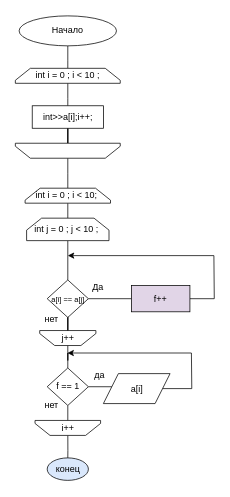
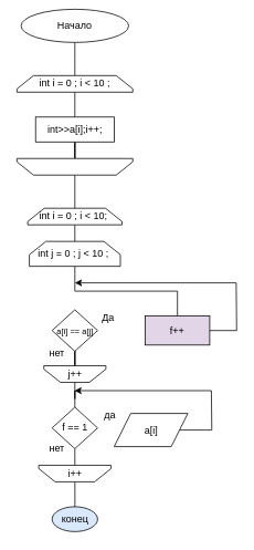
  <mxCell id="0" />
  <mxCell id="1" parent="0" />
  <mxCell id="2" value="" style="edgeStyle=orthogonalEdgeStyle;rounded=0;orthogonalLoop=1;jettySize=auto;html=1;endArrow=none;endFill=0;" parent="1" source="3" edge="1"><mxGeometry relative="1" as="geometry"><mxPoint x="90" y="90" as="targetPoint" /></mxGeometry></mxCell>
- <mxCell id="3" value="Начало" style="ellipse;whiteSpace=wrap;html=1;" parent="1" vertex="1"><mxGeometry x="25" y="20" width="130" height="40" as="geometry" /></mxCell>
+ <mxCell id="3" value="Начало" style="ellipse;whiteSpace=wrap;html=1;" parent="1" vertex="1"><mxGeometry x="25" y="10" width="130" height="40" as="geometry" /></mxCell>
  <mxCell id="4" value="" style="edgeStyle=orthogonalEdgeStyle;rounded=0;orthogonalLoop=1;jettySize=auto;html=1;endArrow=none;endFill=0;" parent="1" source="5" edge="1"><mxGeometry relative="1" as="geometry"><mxPoint x="90" y="140" as="targetPoint" /></mxGeometry></mxCell>
  <mxCell id="5" value="int i = 0 ; i &amp;lt; 10 ;" style="shape=loopLimit;whiteSpace=wrap;html=1;" parent="1" vertex="1"><mxGeometry x="20" y="90" width="140" height="20" as="geometry" /></mxCell>
  <mxCell id="6" style="edgeStyle=orthogonalEdgeStyle;rounded=0;orthogonalLoop=1;jettySize=auto;html=1;entryX=0.5;entryY=1;entryDx=0;entryDy=0;endArrow=none;endFill=0;" parent="1" source="7" target="9" edge="1"><mxGeometry relative="1" as="geometry" /></mxCell>
  <mxCell id="7" value="int&amp;gt;&amp;gt;a[i];i++;" style="whiteSpace=wrap;html=1;" parent="1" vertex="1"><mxGeometry x="42.5" y="140" width="95" height="30" as="geometry" /></mxCell>
  <mxCell id="8" style="edgeStyle=orthogonalEdgeStyle;rounded=0;orthogonalLoop=1;jettySize=auto;html=1;exitX=0.5;exitY=0;exitDx=0;exitDy=0;endArrow=none;endFill=0;" parent="1" source="9" edge="1"><mxGeometry relative="1" as="geometry"><mxPoint x="90" y="250" as="targetPoint" /></mxGeometry></mxCell>
  <mxCell id="9" value="" style="shape=loopLimit;whiteSpace=wrap;html=1;rotation=-180;" parent="1" vertex="1"><mxGeometry x="20" y="190" width="140" height="20" as="geometry" /></mxCell>
  <mxCell id="10" style="edgeStyle=orthogonalEdgeStyle;rounded=0;orthogonalLoop=1;jettySize=auto;html=1;endArrow=none;endFill=0;" parent="1" source="11" edge="1"><mxGeometry relative="1" as="geometry"><mxPoint x="90" y="290" as="targetPoint" /></mxGeometry></mxCell>
  <mxCell id="11" value="int i = 0 ; i &amp;lt; 10;&amp;nbsp;" style="shape=loopLimit;whiteSpace=wrap;html=1;" parent="1" vertex="1"><mxGeometry x="33" y="250" width="114" height="20" as="geometry" /></mxCell>
- <mxCell id="12" style="edgeStyle=orthogonalEdgeStyle;rounded=0;orthogonalLoop=1;jettySize=auto;html=1;exitX=0.5;exitY=1;exitDx=0;exitDy=0;endArrow=none;endFill=0;entryX=0.5;entryY=0;entryDx=0;entryDy=0;" parent="1" source="13" target="16" edge="1"><mxGeometry relative="1" as="geometry"><mxPoint x="90" y="340" as="targetPoint" /></mxGeometry></mxCell>
+ <mxCell id="12" style="edgeStyle=orthogonalEdgeStyle;rounded=0;orthogonalLoop=1;jettySize=auto;html=1;exitX=0.5;exitY=1;exitDx=0;exitDy=0;endArrow=none;endFill=0;" parent="1" source="13" target="19" edge="1"><mxGeometry relative="1" as="geometry"><mxPoint x="90" y="340" as="targetPoint" /></mxGeometry></mxCell>
  <mxCell id="13" value="int j = 0 ; j &amp;lt; 10 ;&amp;nbsp;" style="shape=loopLimit;whiteSpace=wrap;html=1;labelBackgroundColor=none;" parent="1" vertex="1"><mxGeometry x="35" y="290" width="110" height="30" as="geometry" /></mxCell>
- <mxCell id="14" style="orthogonalLoop=1;jettySize=auto;html=1;exitX=1;exitY=0.5;exitDx=0;exitDy=0;entryX=0;entryY=0.5;entryDx=0;entryDy=0;endArrow=none;endFill=0;edgeStyle=orthogonalEdgeStyle;rounded=0;" parent="1" source="16" target="19" edge="1"><mxGeometry relative="1" as="geometry" /></mxCell>
  <mxCell id="15" style="edgeStyle=orthogonalEdgeStyle;rounded=0;orthogonalLoop=1;jettySize=auto;html=1;exitX=0.5;exitY=1;exitDx=0;exitDy=0;endArrow=none;endFill=0;" parent="1" source="16" target="22" edge="1"><mxGeometry relative="1" as="geometry"><mxPoint x="90.047" y="440" as="targetPoint" /></mxGeometry></mxCell>
  <mxCell id="16" value="&lt;font style=&quot;font-size: 10px&quot;&gt;a[i] == a[j]&lt;/font&gt;" style="rhombus;whiteSpace=wrap;html=1;labelBackgroundColor=none;" parent="1" vertex="1"><mxGeometry x="62.5" y="372.5" width="55" height="50" as="geometry" /></mxCell>
  <mxCell id="17" value="Да" style="text;html=1;align=center;verticalAlign=middle;resizable=0;points=[];autosize=1;" parent="1" vertex="1"><mxGeometry x="115" y="372.5" width="30" height="20" as="geometry" /></mxCell>
  <mxCell id="18" style="edgeStyle=orthogonalEdgeStyle;rounded=0;orthogonalLoop=1;jettySize=auto;html=1;exitX=1;exitY=0.5;exitDx=0;exitDy=0;endArrow=none;endFill=0;" parent="1" source="19" edge="1"><mxGeometry relative="1" as="geometry"><mxPoint x="285" y="340" as="targetPoint" /></mxGeometry></mxCell>
  <mxCell id="19" value="f++" style="rounded=0;whiteSpace=wrap;html=1;labelBackgroundColor=none;fillColor=#e1d5e7;" parent="1" vertex="1"><mxGeometry x="175" y="380" width="78" height="35" as="geometry" /></mxCell>
  <mxCell id="20" value="нет" style="text;html=1;align=center;verticalAlign=middle;resizable=0;points=[];autosize=1;" parent="1" vertex="1"><mxGeometry x="52.5" y="415" width="30" height="20" as="geometry" /></mxCell>
  <mxCell id="21" value="" style="edgeStyle=orthogonalEdgeStyle;rounded=0;orthogonalLoop=1;jettySize=auto;html=1;endArrow=none;endFill=0;" parent="1" source="22" target="25" edge="1"><mxGeometry relative="1" as="geometry" /></mxCell>
  <mxCell id="22" value="" style="shape=loopLimit;whiteSpace=wrap;html=1;rotation=-180;" parent="1" vertex="1"><mxGeometry x="52.5" y="440" width="75" height="20" as="geometry" /></mxCell>
- <mxCell id="23" style="edgeStyle=orthogonalEdgeStyle;rounded=0;orthogonalLoop=1;jettySize=auto;html=1;exitX=1;exitY=0.5;exitDx=0;exitDy=0;entryX=0.128;entryY=0.438;entryDx=0;entryDy=0;entryPerimeter=0;endArrow=none;endFill=0;" parent="1" source="25" target="29" edge="1"><mxGeometry relative="1" as="geometry" /></mxCell>
  <mxCell id="24" style="edgeStyle=orthogonalEdgeStyle;rounded=0;orthogonalLoop=1;jettySize=auto;html=1;exitX=0.5;exitY=1;exitDx=0;exitDy=0;endArrow=none;endFill=0;" parent="1" source="25" edge="1"><mxGeometry relative="1" as="geometry"><mxPoint x="90" y="560" as="targetPoint" /></mxGeometry></mxCell>
  <mxCell id="25" value="f == 1" style="rhombus;whiteSpace=wrap;html=1;" parent="1" vertex="1"><mxGeometry x="62.5" y="490" width="55" height="50" as="geometry" /></mxCell>
  <mxCell id="26" value="да" style="text;html=1;align=center;verticalAlign=middle;resizable=0;points=[];autosize=1;" parent="1" vertex="1"><mxGeometry x="117" y="490" width="30" height="20" as="geometry" /></mxCell>
  <mxCell id="27" value="нет" style="text;html=1;align=center;verticalAlign=middle;resizable=0;points=[];autosize=1;" parent="1" vertex="1"><mxGeometry x="52.5" y="530" width="30" height="20" as="geometry" /></mxCell>
  <mxCell id="28" style="edgeStyle=orthogonalEdgeStyle;rounded=0;orthogonalLoop=1;jettySize=auto;html=1;exitX=1;exitY=0.5;exitDx=0;exitDy=0;endArrow=none;endFill=0;" parent="1" source="29" edge="1"><mxGeometry relative="1" as="geometry"><mxPoint x="255" y="470" as="targetPoint" /></mxGeometry></mxCell>
  <mxCell id="29" value="a[i]" style="shape=parallelogram;perimeter=parallelogramPerimeter;whiteSpace=wrap;html=1;fixedSize=1;labelBackgroundColor=none;" parent="1" vertex="1"><mxGeometry x="137.5" y="497.5" width="89" height="40" as="geometry" /></mxCell>
  <mxCell id="30" value="" style="endArrow=classic;html=1;" parent="1" edge="1"><mxGeometry width="50" height="50" relative="1" as="geometry"><mxPoint x="255" y="470" as="sourcePoint" /><mxPoint x="89.5" y="470" as="targetPoint" /></mxGeometry></mxCell>
  <mxCell id="31" value="" style="edgeStyle=orthogonalEdgeStyle;rounded=0;orthogonalLoop=1;jettySize=auto;html=1;endArrow=none;endFill=0;" parent="1" source="32" target="33" edge="1"><mxGeometry relative="1" as="geometry" /></mxCell>
  <mxCell id="32" value="" style="shape=loopLimit;whiteSpace=wrap;html=1;labelBackgroundColor=none;rotation=-180;" parent="1" vertex="1"><mxGeometry x="46.25" y="560" width="87.5" height="20" as="geometry" /></mxCell>
  <mxCell id="33" value="конец" style="ellipse;whiteSpace=wrap;html=1;fillColor=#dae8fc;" parent="1" vertex="1"><mxGeometry x="62.5" y="610" width="55" height="30" as="geometry" /></mxCell>
  <mxCell id="34" value="" style="endArrow=classic;html=1;" edge="1" parent="1"><mxGeometry width="50" height="50" relative="1" as="geometry"><mxPoint x="285" y="340" as="sourcePoint" /><mxPoint x="90" y="340" as="targetPoint" /></mxGeometry></mxCell>
  <mxCell id="35" value="i++" style="text;html=1;align=center;verticalAlign=middle;resizable=0;points=[];autosize=1;" vertex="1" parent="1"><mxGeometry x="75" y="560" width="30" height="20" as="geometry" /></mxCell>
  <mxCell id="36" value="j++" style="text;html=1;align=center;verticalAlign=middle;resizable=0;points=[];autosize=1;" vertex="1" parent="1"><mxGeometry x="75" y="440" width="30" height="20" as="geometry" /></mxCell>
